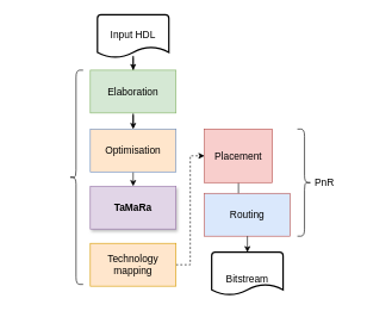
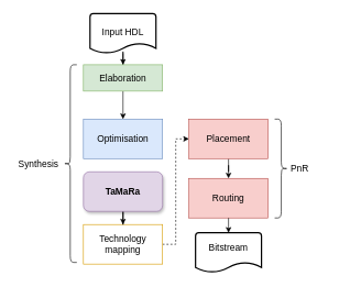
  <mxCell id="0" />
  <mxCell id="1" parent="0" />
  <mxCell id="2" value="" style="strokeWidth=2;html=1;shape=mxgraph.flowchart.document2;whiteSpace=wrap;size=0.25;" parent="1" vertex="1"><mxGeometry x="296" y="352.5" width="100" height="60" as="geometry" /></mxCell>
  <mxCell id="3" value="" style="edgeStyle=orthogonalEdgeStyle;rounded=0;orthogonalLoop=1;jettySize=auto;html=1;entryX=0.5;entryY=0;entryDx=0;entryDy=0;" edge="1" parent="1" source="4" target="6"><mxGeometry relative="1" as="geometry" /></mxCell>
  <mxCell id="4" value="" style="strokeWidth=2;html=1;shape=mxgraph.flowchart.document2;whiteSpace=wrap;size=0.25;" parent="1" vertex="1"><mxGeometry x="136" y="20" width="100" height="60" as="geometry" /></mxCell>
  <mxCell id="5" value="" style="edgeStyle=orthogonalEdgeStyle;rounded=0;orthogonalLoop=1;jettySize=auto;html=1;" parent="1" source="6" target="9" edge="1"><mxGeometry relative="1" as="geometry" /></mxCell>
- <mxCell id="6" value="&lt;font style=&quot;font-size: 14px;&quot;&gt;Elaboration&lt;/font&gt;" style="rounded=0;whiteSpace=wrap;html=1;glass=0;fillColor=#d5e8d4;strokeColor=#82b366;" parent="1" vertex="1"><mxGeometry x="126" y="97.5" width="120" height="60" as="geometry" /></mxCell>
+ <mxCell id="6" value="&lt;font style=&quot;font-size: 14px;&quot;&gt;Elaboration&lt;/font&gt;" style="rounded=0;whiteSpace=wrap;html=1;glass=0;fillColor=#d5e8d4;strokeColor=#82b366;" parent="1" vertex="1"><mxGeometry x="126" y="97.5" width="120" height="40" as="geometry" /></mxCell>
  <mxCell id="7" value="&lt;font style=&quot;font-size: 14px;&quot;&gt;Input HDL&lt;/font&gt;" style="text;html=1;align=center;verticalAlign=middle;whiteSpace=wrap;rounded=0;" parent="1" vertex="1"><mxGeometry x="141" y="32.5" width="90" height="30" as="geometry" /></mxCell>
- <mxCell id="8" style="edgeStyle=orthogonalEdgeStyle;rounded=0;orthogonalLoop=1;jettySize=auto;html=1;exitX=0.5;exitY=1;exitDx=0;exitDy=0;entryX=0.5;entryY=0;entryDx=0;entryDy=0;" edge="1" parent="1" source="9" target="22"><mxGeometry relative="1" as="geometry" /></mxCell>
- <mxCell id="9" value="&lt;font style=&quot;font-size: 14px;&quot;&gt;Optimisation&lt;/font&gt;" style="rounded=0;whiteSpace=wrap;html=1;glass=0;fillColor=#ffe6cc;strokeColor=#6c8ebf;" parent="1" vertex="1"><mxGeometry x="126" y="180" width="120" height="60" as="geometry" /></mxCell>
+ <mxCell id="9" value="&lt;font style=&quot;font-size: 14px;&quot;&gt;Optimisation&lt;/font&gt;" style="rounded=0;whiteSpace=wrap;html=1;glass=0;fillColor=#dae8fc;strokeColor=#6c8ebf;" parent="1" vertex="1"><mxGeometry x="126" y="180" width="120" height="60" as="geometry" /></mxCell>
  <mxCell id="10" style="edgeStyle=orthogonalEdgeStyle;rounded=0;orthogonalLoop=1;jettySize=auto;html=1;exitX=1;exitY=0.5;exitDx=0;exitDy=0;entryX=0;entryY=0.5;entryDx=0;entryDy=0;dashed=1;" edge="1" parent="1" source="11" target="13"><mxGeometry relative="1" as="geometry" /></mxCell>
- <mxCell id="11" value="&lt;font style=&quot;font-size: 14px;&quot;&gt;Technology mapping&lt;/font&gt;" style="rounded=0;whiteSpace=wrap;html=1;glass=0;fillColor=#ffe6cc;strokeColor=#d79b00;" parent="1" vertex="1"><mxGeometry x="126" y="340" width="120" height="60" as="geometry" /></mxCell>
+ <mxCell id="11" value="&lt;font style=&quot;font-size: 14px;&quot;&gt;Technology mapping&lt;/font&gt;" style="rounded=0;whiteSpace=wrap;html=1;glass=0;fillColor=#ffffff;strokeColor=#d79b00;" parent="1" vertex="1"><mxGeometry x="126" y="340" width="120" height="60" as="geometry" /></mxCell>
  <mxCell id="12" value="" style="edgeStyle=orthogonalEdgeStyle;rounded=0;orthogonalLoop=1;jettySize=auto;html=1;" parent="1" source="13" target="14" edge="1"><mxGeometry relative="1" as="geometry" /></mxCell>
- <mxCell id="13" value="&lt;font style=&quot;font-size: 14px;&quot;&gt;Placement&lt;/font&gt;" style="rounded=0;whiteSpace=wrap;html=1;glass=0;fillColor=#f8cecc;strokeColor=#b85450;" parent="1" vertex="1"><mxGeometry x="286" y="180" width="95" height="75" as="geometry" /></mxCell>
- <mxCell id="14" value="&lt;font style=&quot;font-size: 14px;&quot;&gt;Routing&lt;/font&gt;" style="rounded=0;whiteSpace=wrap;html=1;glass=0;fillColor=#dae8fc;strokeColor=#b85450;" parent="1" vertex="1"><mxGeometry x="286" y="270" width="120" height="60" as="geometry" /></mxCell>
- <mxCell id="15" value="&lt;span style=&quot;font-size: 14px;&quot;&gt;Bitstream&lt;/span&gt;" style="text;html=1;align=center;verticalAlign=middle;whiteSpace=wrap;rounded=0;" parent="1" vertex="1"><mxGeometry x="311" y="375" width="70" height="30" as="geometry" /></mxCell>
+ <mxCell id="13" value="&lt;font style=&quot;font-size: 14px;&quot;&gt;Placement&lt;/font&gt;" style="rounded=0;whiteSpace=wrap;html=1;glass=0;fillColor=#f8cecc;strokeColor=#b85450;" parent="1" vertex="1"><mxGeometry x="286" y="180" width="120" height="60" as="geometry" /></mxCell>
+ <mxCell id="14" value="&lt;font style=&quot;font-size: 14px;&quot;&gt;Routing&lt;/font&gt;" style="rounded=0;whiteSpace=wrap;html=1;glass=0;fillColor=#f8cecc;strokeColor=#b85450;" parent="1" vertex="1"><mxGeometry x="286" y="270" width="120" height="60" as="geometry" /></mxCell>
+ <mxCell id="15" value="&lt;span style=&quot;font-size: 14px;&quot;&gt;Bitstream&lt;/span&gt;" style="text;html=1;align=center;verticalAlign=middle;whiteSpace=wrap;rounded=0;" parent="1" vertex="1"><mxGeometry x="311" y="360" width="70" height="30" as="geometry" /></mxCell>
  <mxCell id="16" value="" style="shape=curlyBracket;whiteSpace=wrap;html=1;rounded=1;flipH=1;labelPosition=right;verticalLabelPosition=middle;align=left;verticalAlign=middle;rotation=-180;" parent="1" vertex="1"><mxGeometry x="96" y="97.5" width="20" height="300" as="geometry" /></mxCell>
+ <mxCell id="17" value="&lt;font style=&quot;font-size: 14px;&quot;&gt;Synthesis&lt;/font&gt;" style="text;html=1;align=center;verticalAlign=middle;whiteSpace=wrap;rounded=0;" parent="1" vertex="1"><mxGeometry x="20" y="232.5" width="76" height="30" as="geometry" /></mxCell>
  <mxCell id="18" value="" style="shape=curlyBracket;whiteSpace=wrap;html=1;rounded=1;flipH=1;labelPosition=right;verticalLabelPosition=middle;align=left;verticalAlign=middle;" parent="1" vertex="1"><mxGeometry x="416" y="180" width="20" height="150" as="geometry" /></mxCell>
  <mxCell id="19" value="&lt;font style=&quot;font-size: 14px;&quot;&gt;PnR&lt;/font&gt;" style="text;html=1;align=center;verticalAlign=middle;whiteSpace=wrap;rounded=0;" parent="1" vertex="1"><mxGeometry x="416" y="240" width="76" height="30" as="geometry" /></mxCell>
  <mxCell id="20" style="edgeStyle=orthogonalEdgeStyle;rounded=0;orthogonalLoop=1;jettySize=auto;html=1;exitX=0.5;exitY=1;exitDx=0;exitDy=0;entryX=0.5;entryY=0;entryDx=0;entryDy=0;entryPerimeter=0;" parent="1" source="14" target="2" edge="1"><mxGeometry relative="1" as="geometry" /></mxCell>
- <mxCell id="22" value="&lt;font style=&quot;font-size: 14px;&quot;&gt;&lt;b&gt;TaMaRa&lt;/b&gt;&lt;/font&gt;" style="rounded=0;whiteSpace=wrap;html=1;glass=0;fillColor=#e1d5e7;strokeColor=#9673a6;gradientColor=none;shadow=1;" vertex="1" parent="1"><mxGeometry x="126" y="260" width="120" height="60" as="geometry" /></mxCell>
+ <mxCell id="21" value="" style="edgeStyle=orthogonalEdgeStyle;rounded=0;orthogonalLoop=1;jettySize=auto;html=1;" edge="1" parent="1" source="22" target="11"><mxGeometry relative="1" as="geometry" /></mxCell>
+ <mxCell id="22" value="&lt;font style=&quot;font-size: 14px;&quot;&gt;&lt;b&gt;TaMaRa&lt;/b&gt;&lt;/font&gt;" style="whiteSpace=wrap;html=1;glass=0;fillColor=#e1d5e7;strokeColor=#9673a6;gradientColor=none;shadow=1;rounded=1;" vertex="1" parent="1"><mxGeometry x="126" y="260" width="120" height="60" as="geometry" /></mxCell>
